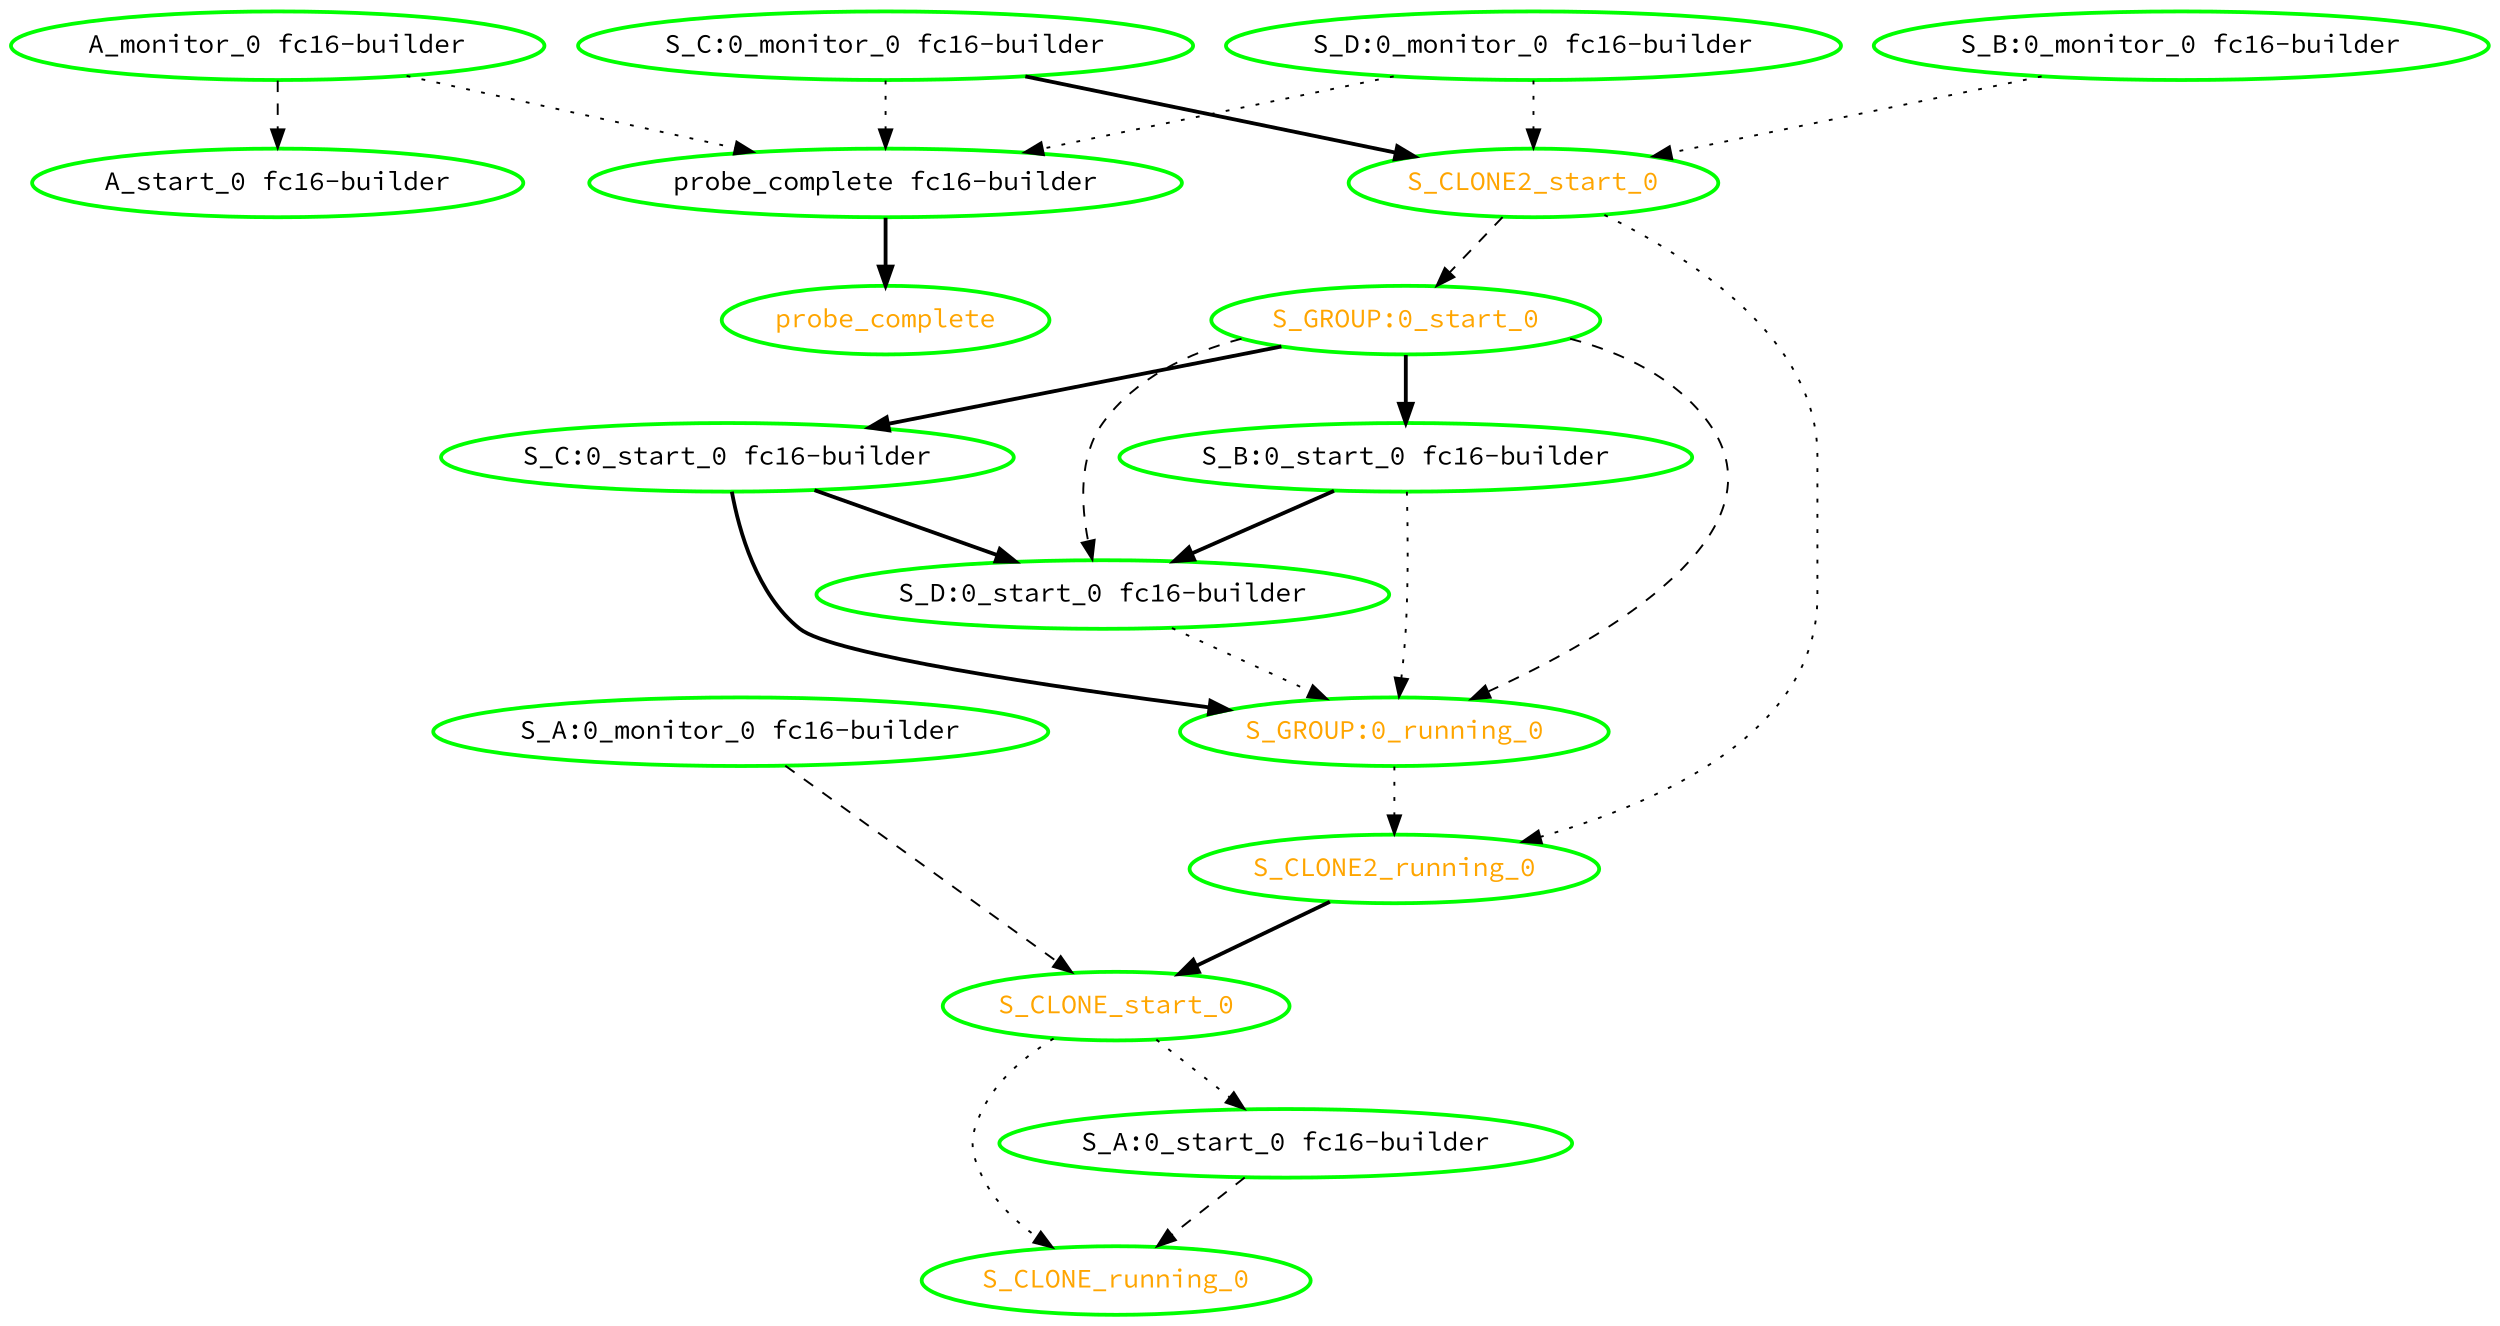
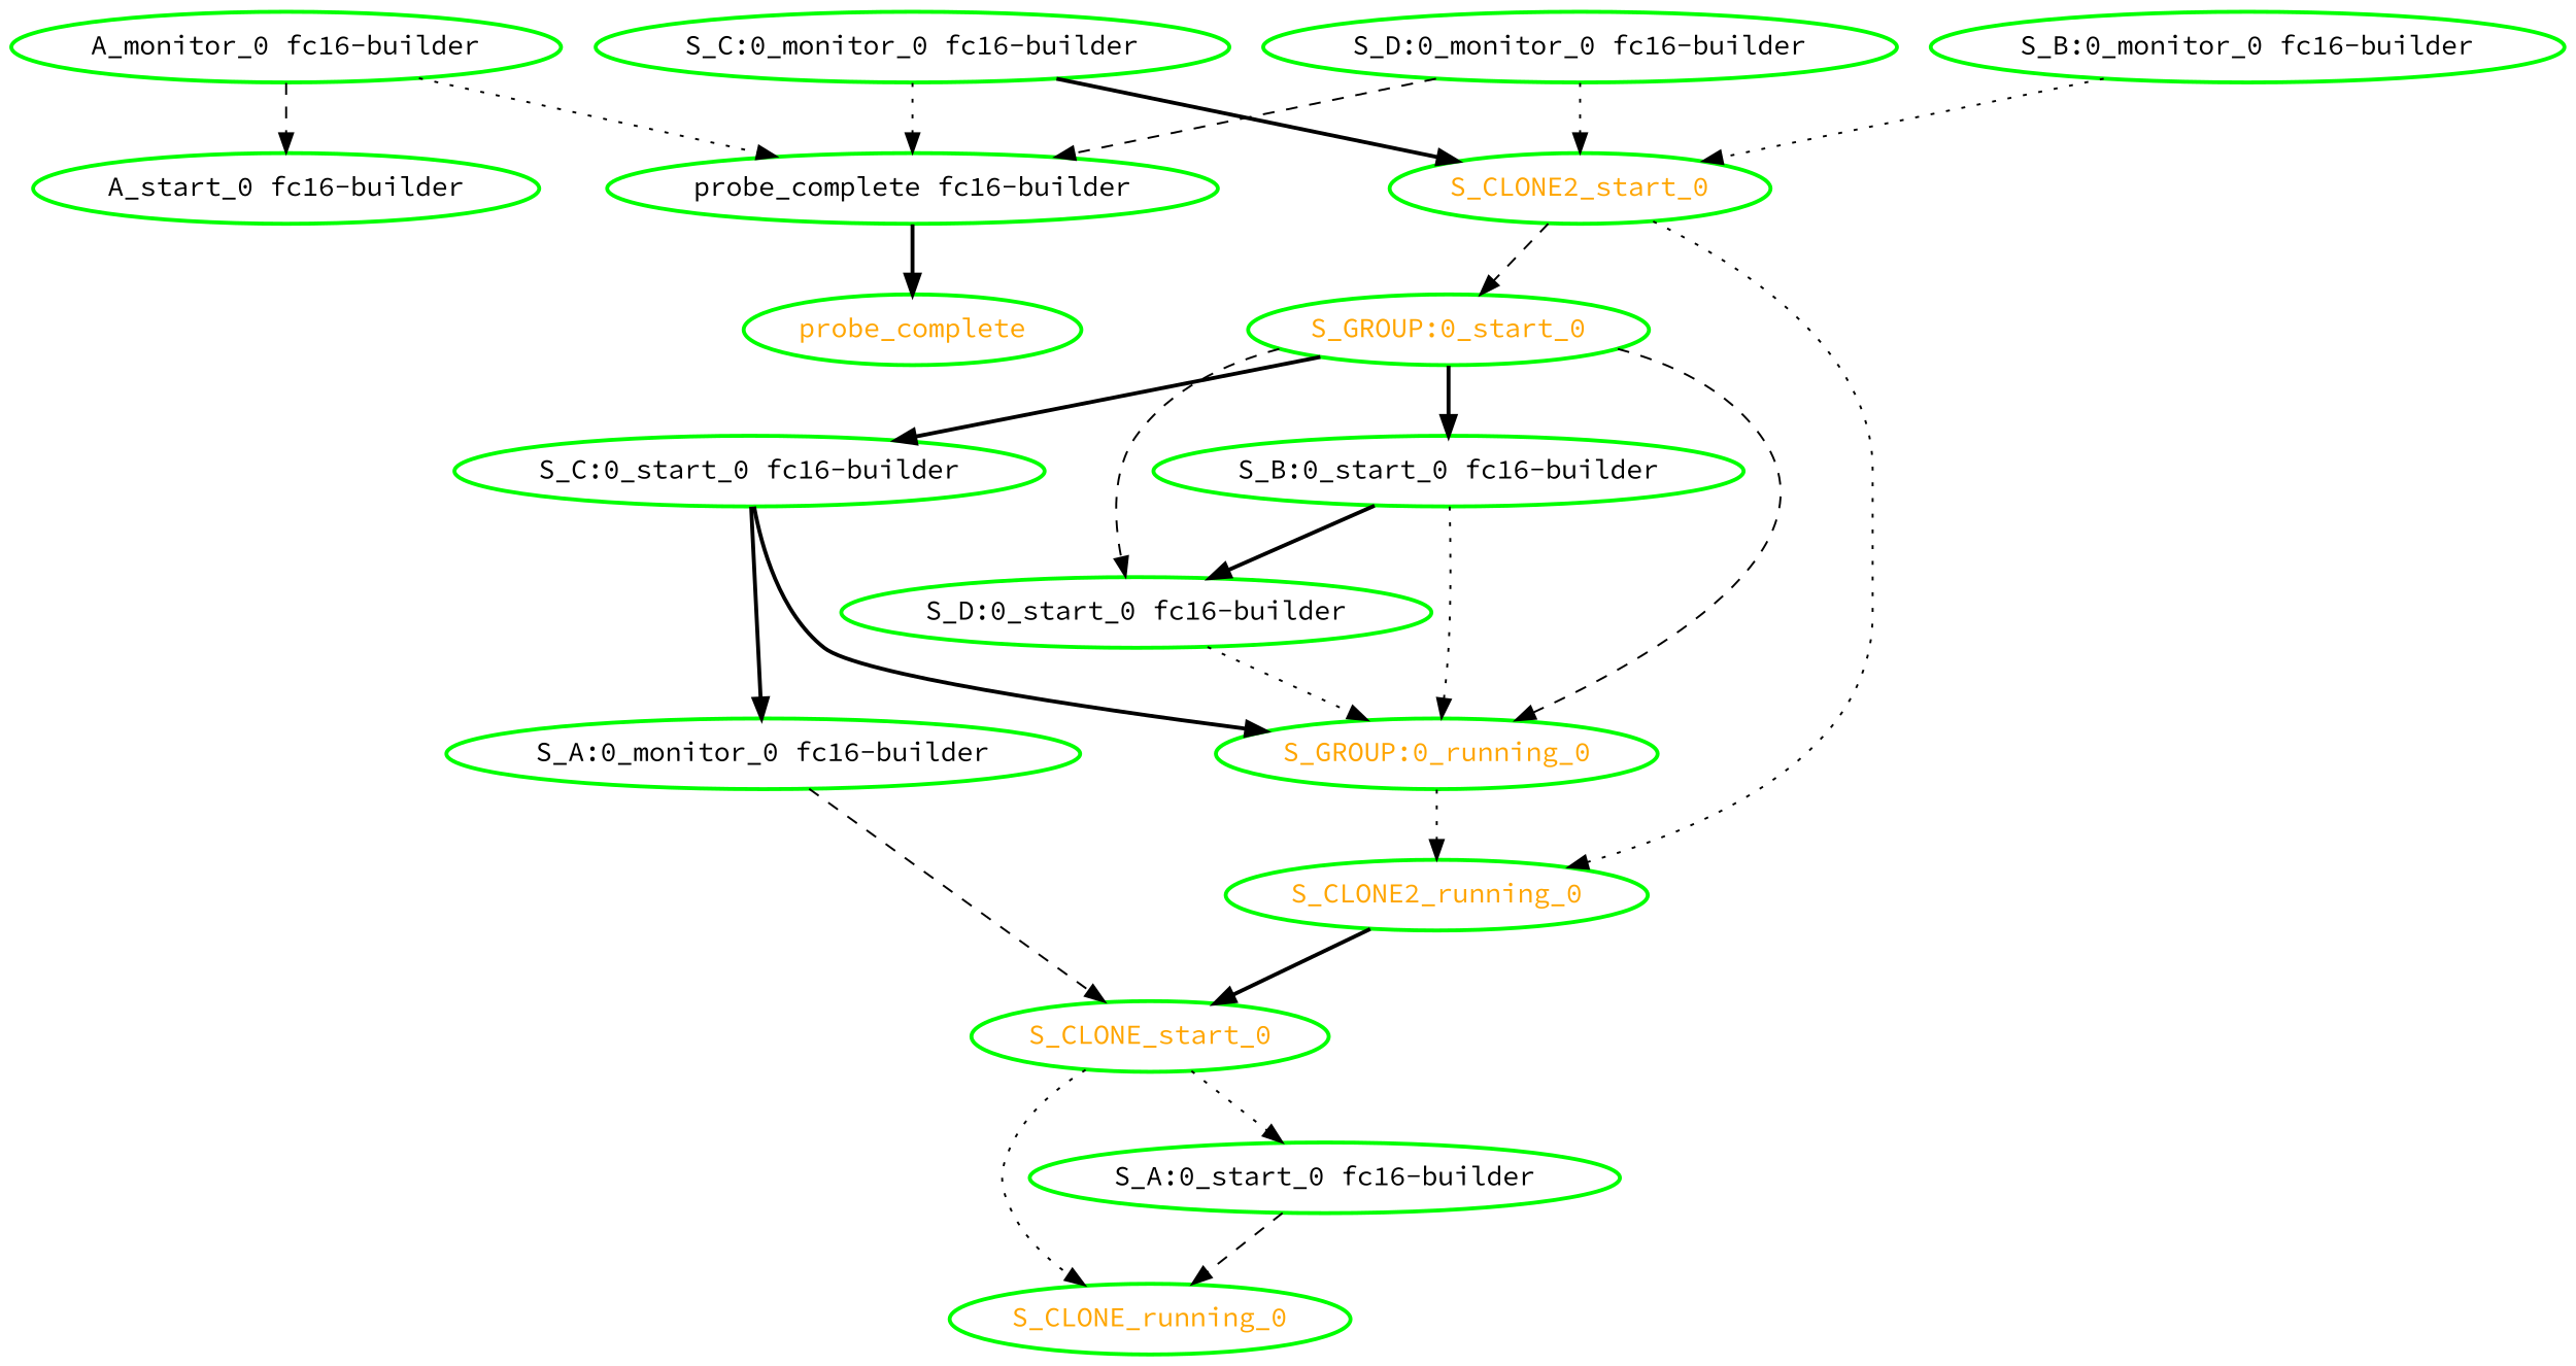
  digraph {
    fontname="Source Code Pro"
    node [color=green fontcolor=black fontname="Source Code Pro" style=bold]
    edge [fontname="Source Code Pro" style=dotted]
    "A_monitor_0 fc16-builder"
    "A_start_0 fc16-builder"
    "probe_complete fc16-builder"
    probe_complete [fontcolor=orange]
    S_CLONE_start_0 [fontcolor=orange]
    "S_A:0_monitor_0 fc16-builder"
    "S_A:0_start_0 fc16-builder"
    S_CLONE_running_0 [fontcolor=orange]
    S_CLONE2_start_0 [fontcolor=orange]
    "S_B:0_monitor_0 fc16-builder"
    S_CLONE2_running_0 [fontcolor=orange]
    "S_GROUP:0_start_0" [fontcolor=orange]
    "S_B:0_start_0 fc16-builder"
    "S_C:0_start_0 fc16-builder"
    "S_GROUP:0_running_0" [fontcolor=orange]
    "S_D:0_start_0 fc16-builder"
    "S_C:0_monitor_0 fc16-builder"
    "S_D:0_monitor_0 fc16-builder"
    "A_monitor_0 fc16-builder" -> "A_start_0 fc16-builder" [style=dashed]
    "A_monitor_0 fc16-builder" -> "probe_complete fc16-builder"
    "probe_complete fc16-builder" -> probe_complete [style=bold]
    S_CLONE_start_0 -> "S_A:0_start_0 fc16-builder"
    S_CLONE_start_0 -> S_CLONE_running_0
    "S_A:0_monitor_0 fc16-builder" -> S_CLONE_start_0 [style=dashed]
    "S_A:0_start_0 fc16-builder" -> S_CLONE_running_0 [style=dashed]
    S_CLONE2_start_0 -> S_CLONE2_running_0
    S_CLONE2_start_0 -> "S_GROUP:0_start_0" [style=dashed]
    "S_B:0_monitor_0 fc16-builder" -> S_CLONE2_start_0
    S_CLONE2_running_0 -> S_CLONE_start_0 [style=bold]
    "S_GROUP:0_start_0" -> "S_B:0_start_0 fc16-builder" [style=bold]
    "S_GROUP:0_start_0" -> "S_C:0_start_0 fc16-builder" [style=bold]
    "S_GROUP:0_start_0" -> "S_GROUP:0_running_0" [style=dashed]
    "S_GROUP:0_start_0" -> "S_D:0_start_0 fc16-builder" [style=dashed]
    "S_B:0_start_0 fc16-builder" -> "S_GROUP:0_running_0"
    "S_B:0_start_0 fc16-builder" -> "S_D:0_start_0 fc16-builder" [style=bold]
    "S_C:0_start_0 fc16-builder" -> "S_GROUP:0_running_0" [style=bold]
-   "S_C:0_start_0 fc16-builder" -> "S_D:0_start_0 fc16-builder" [style=bold]
+   "S_C:0_start_0 fc16-builder" -> "S_A:0_monitor_0 fc16-builder" [style=bold]
    "S_GROUP:0_running_0" -> S_CLONE2_running_0
    "S_D:0_start_0 fc16-builder" -> "S_GROUP:0_running_0"
    "S_C:0_monitor_0 fc16-builder" -> "probe_complete fc16-builder"
    "S_C:0_monitor_0 fc16-builder" -> S_CLONE2_start_0 [style=bold]
-   "S_D:0_monitor_0 fc16-builder" -> "probe_complete fc16-builder"
+   "S_D:0_monitor_0 fc16-builder" -> "probe_complete fc16-builder" [style=dashed]
    "S_D:0_monitor_0 fc16-builder" -> S_CLONE2_start_0
  }
